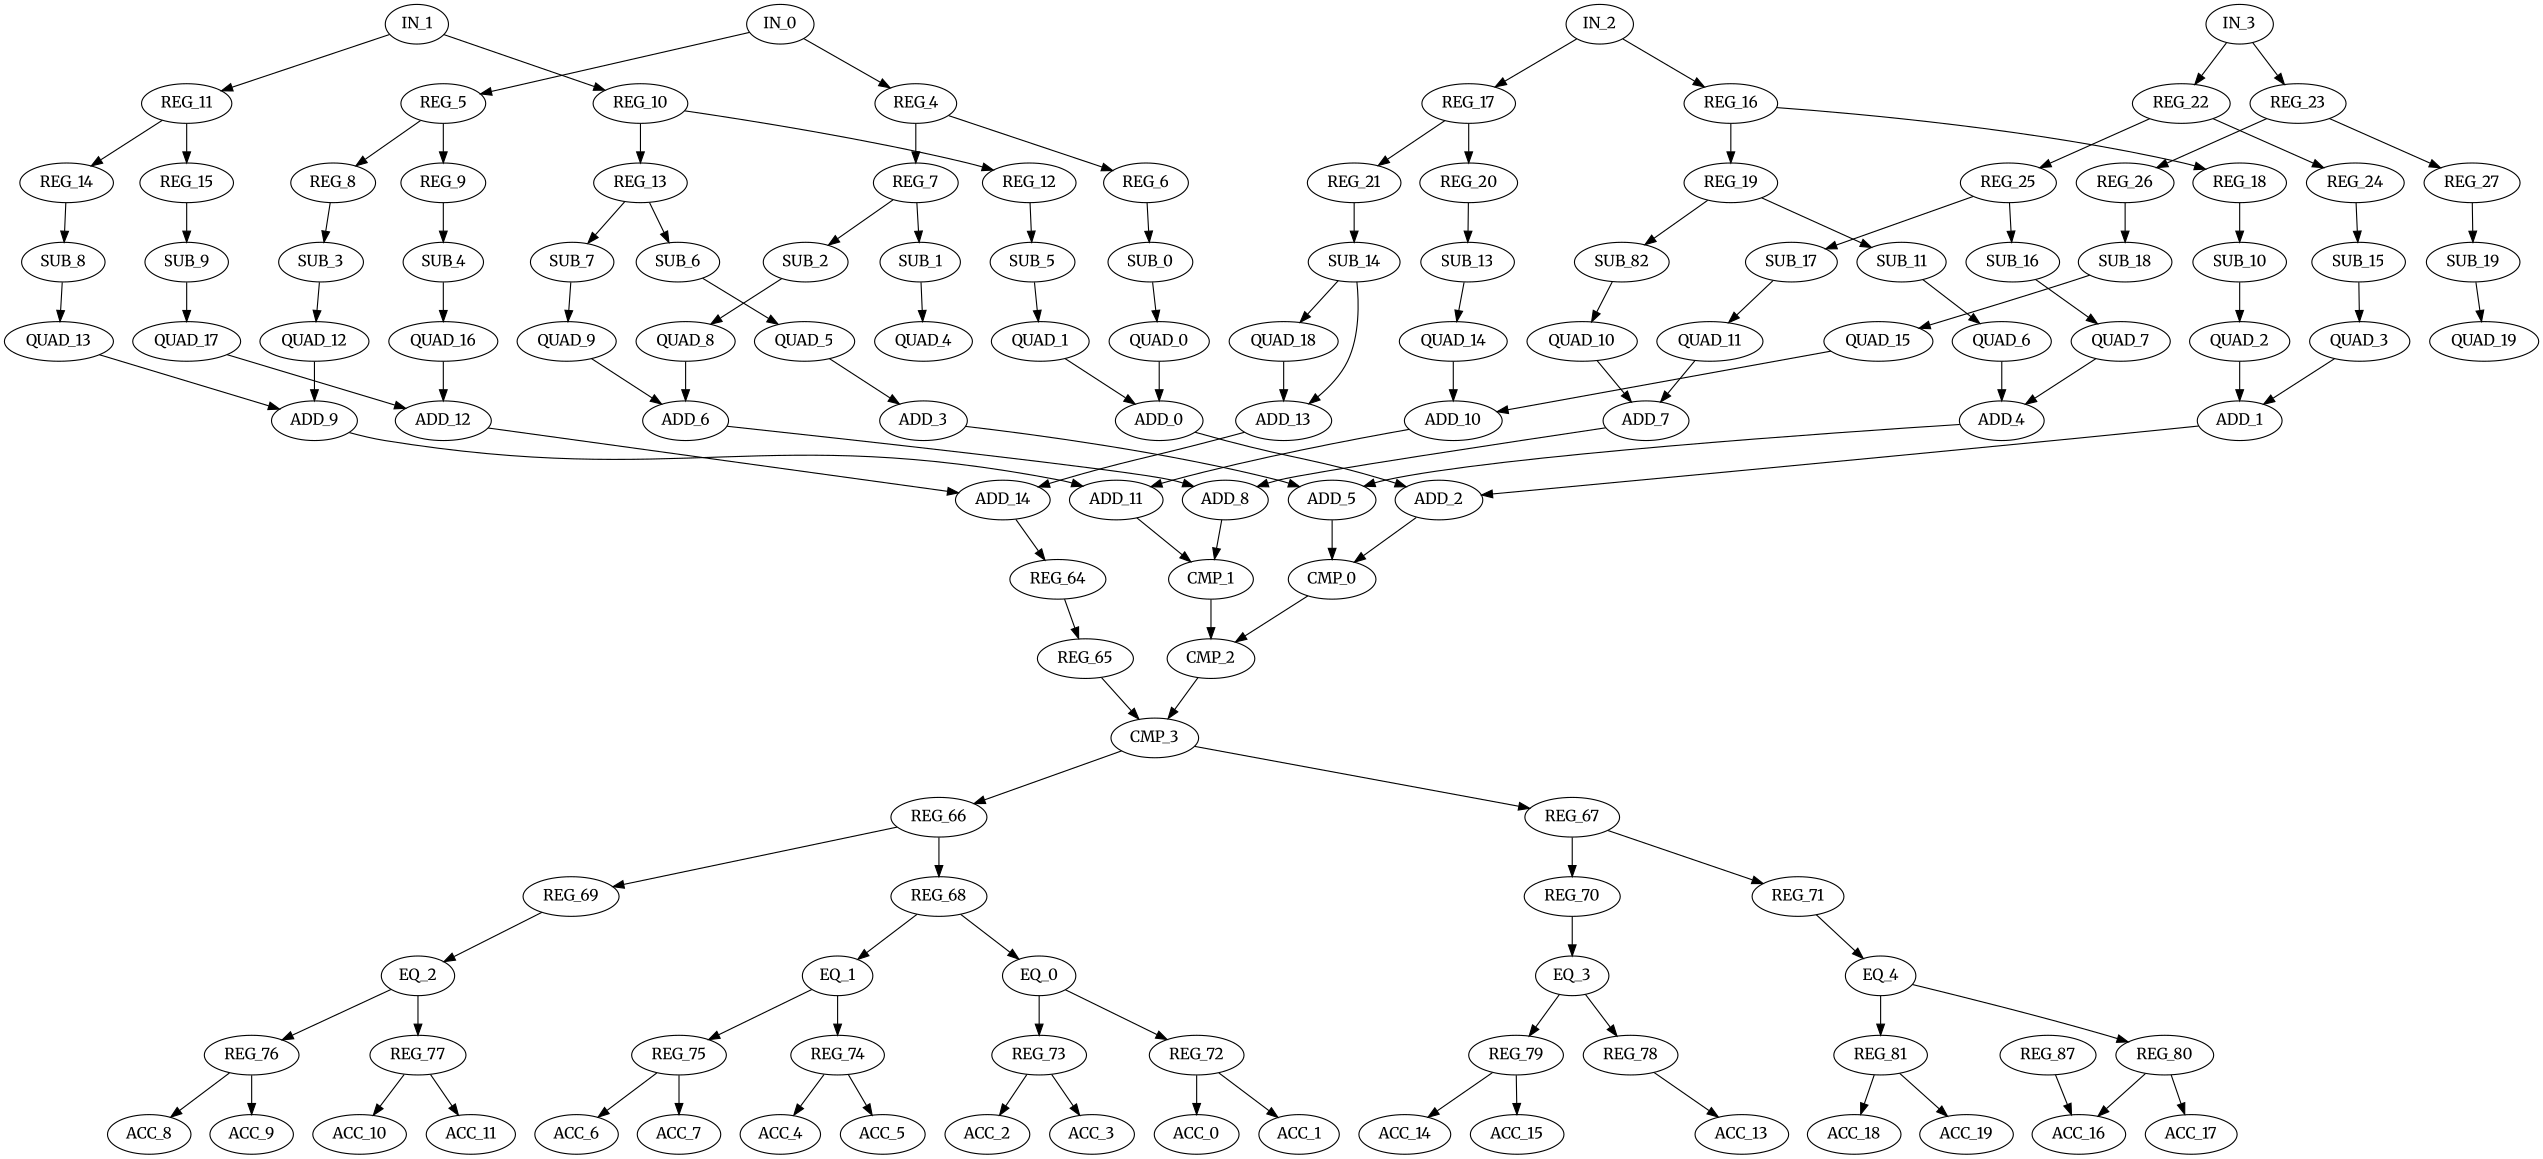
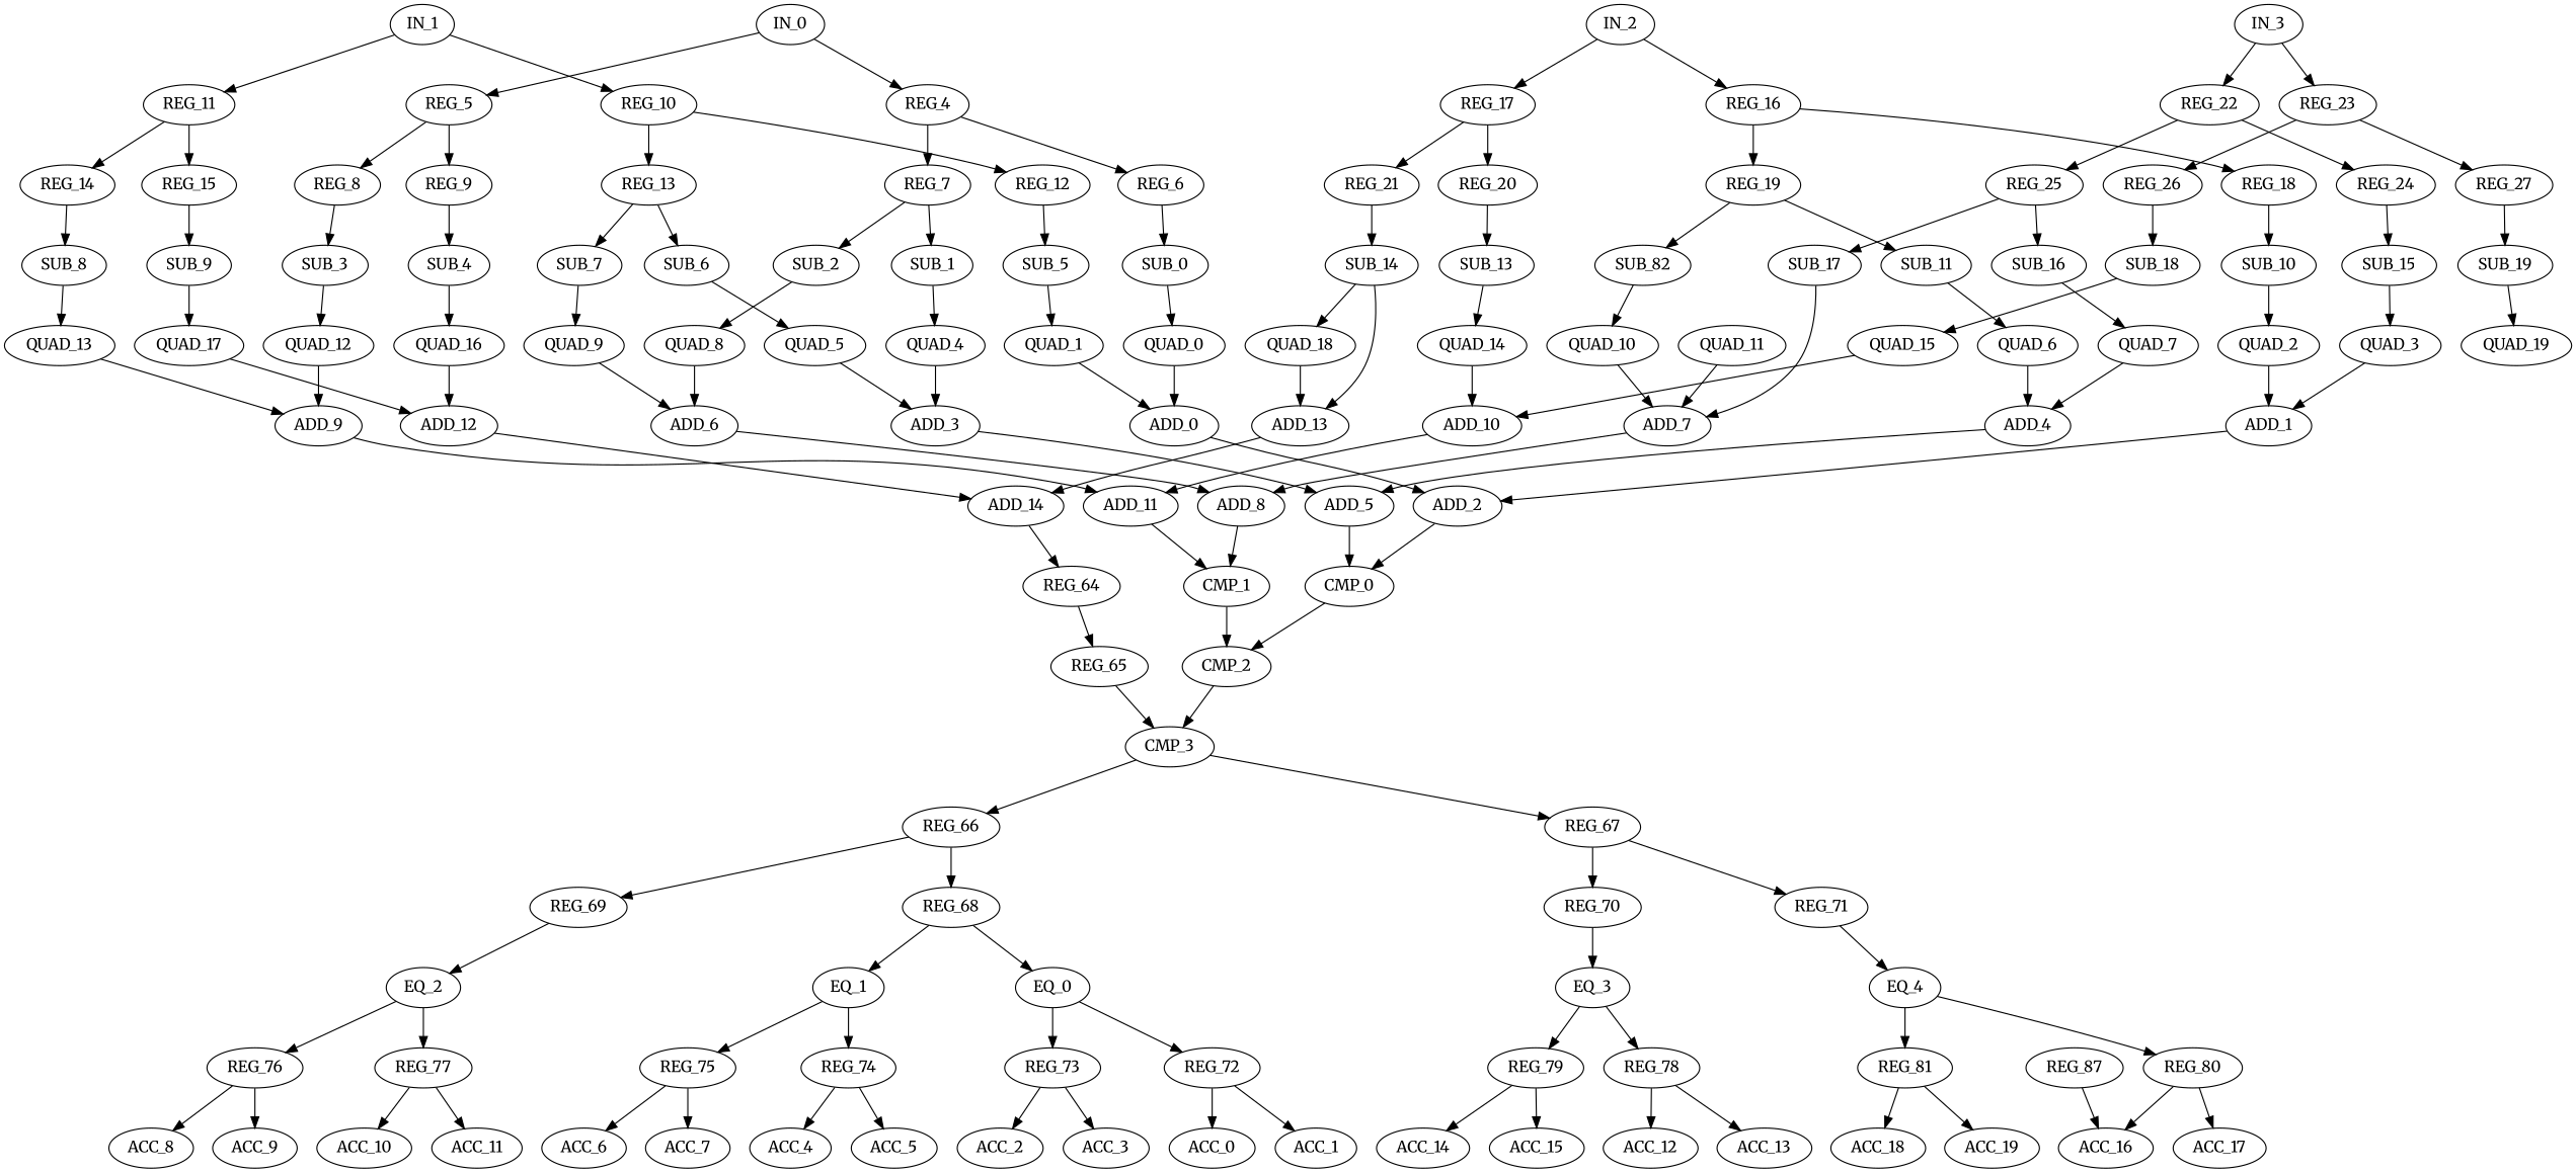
  digraph {
    fontname=Merriweather
    node [fontname=Merriweather]
    edge [fontname=Merriweather]
    QUAD_17
    ADD_12
    ADD_14
    REG_64
    REG_72
    ACC_0
    ACC_1
    IN_1
    REG_10
    REG_11
    REG_12
    REG_13
    REG_14
    REG_15
    SUB_5
    SUB_6
    SUB_7
    SUB_8
    SUB_9
    REG_70
    EQ_3
    REG_78
    REG_79
+   ACC_12
    ACC_13
    ACC_14
    ACC_15
    ADD_13
    IN_2
    REG_16
    REG_17
    REG_18
    REG_19
    REG_20
    REG_21
    SUB_10
    SUB_11
    n38 [label=SUB_82]
    SUB_13
    SUB_14
    EQ_0
    REG_73
    ACC_2
    ACC_3
    ADD_0
    ADD_2
    CMP_0
    CMP_2
    QUAD_0
    QUAD_1
    QUAD_2
    ADD_1
    QUAD_3
    CMP_3
    ADD_3
    ADD_5
    QUAD_4
    QUAD_5
    QUAD_6
    ADD_4
    QUAD_7
    ADD_6
    ADD_8
    CMP_1
    REG_69
    EQ_2
    REG_77
    REG_76
    ACC_10
    ACC_11
    ACC_8
    ACC_9
    QUAD_8
    QUAD_9
    QUAD_10
    ADD_7
    QUAD_11
    ADD_9
    ADD_11
    QUAD_12
    EQ_1
    REG_74
    REG_75
    ACC_4
    ACC_5
    ACC_6
    ACC_7
    QUAD_14
    ADD_10
    QUAD_15
    IN_0
    REG_4
    REG_5
    REG_6
    REG_7
    REG_8
    REG_9
    SUB_0
    SUB_1
    SUB_2
    SUB_3
    SUB_4
    QUAD_16
    QUAD_18
    REG_65
    REG_66
    REG_67
    REG_68
    REG_71
    EQ_4
    REG_80
    ACC_16
    ACC_17
    REG_81
    ACC_18
    ACC_19
    QUAD_13
    SUB_15
    IN_3
    REG_22
    REG_23
    REG_24
    REG_25
    REG_26
    REG_27
    SUB_16
    SUB_17
    SUB_18
    SUB_19
    QUAD_19
    REG_87
    QUAD_17 -> ADD_12
    ADD_12 -> ADD_14
    ADD_14 -> REG_64
    REG_64 -> REG_65
    REG_72 -> ACC_0
    REG_72 -> ACC_1
    IN_1 -> REG_10
    IN_1 -> REG_11
    REG_10 -> REG_12
    REG_10 -> REG_13
    REG_11 -> REG_14
    REG_11 -> REG_15
    REG_12 -> SUB_5
    REG_13 -> SUB_6
    REG_13 -> SUB_7
    REG_14 -> SUB_8
    REG_15 -> SUB_9
    SUB_5 -> QUAD_1
    SUB_6 -> QUAD_5
    SUB_7 -> QUAD_9
    SUB_8 -> QUAD_13
    SUB_9 -> QUAD_17
    REG_70 -> EQ_3
    EQ_3 -> REG_78
    EQ_3 -> REG_79
+   REG_78 -> ACC_12
    REG_78 -> ACC_13
    REG_79 -> ACC_14
    REG_79 -> ACC_15
    ADD_13 -> ADD_14
    IN_2 -> REG_16
    IN_2 -> REG_17
    REG_16 -> REG_18
    REG_16 -> REG_19
    REG_17 -> REG_20
    REG_17 -> REG_21
    REG_18 -> SUB_10
    REG_19 -> SUB_11
    REG_19 -> n38
    REG_20 -> SUB_13
    REG_21 -> SUB_14
    SUB_10 -> QUAD_2
    SUB_11 -> QUAD_6
    n38 -> QUAD_10
    SUB_13 -> QUAD_14
    SUB_14 -> ADD_13
    SUB_14 -> QUAD_18
    EQ_0 -> REG_72
    EQ_0 -> REG_73
    REG_73 -> ACC_2
    REG_73 -> ACC_3
    ADD_0 -> ADD_2
    ADD_2 -> CMP_0
    CMP_0 -> CMP_2
    CMP_2 -> CMP_3
    QUAD_0 -> ADD_0
    QUAD_1 -> ADD_0
    QUAD_2 -> ADD_1
    ADD_1 -> ADD_2
    QUAD_3 -> ADD_1
    CMP_3 -> REG_66
    CMP_3 -> REG_67
    ADD_3 -> ADD_5
    ADD_5 -> CMP_0
+   QUAD_4 -> ADD_3
    QUAD_5 -> ADD_3
    QUAD_6 -> ADD_4
    ADD_4 -> ADD_5
    QUAD_7 -> ADD_4
    ADD_6 -> ADD_8
    ADD_8 -> CMP_1
    CMP_1 -> CMP_2
    REG_69 -> EQ_2
    EQ_2 -> REG_77
    EQ_2 -> REG_76
    REG_77 -> ACC_10
    REG_77 -> ACC_11
    REG_76 -> ACC_8
    REG_76 -> ACC_9
    QUAD_8 -> ADD_6
    QUAD_9 -> ADD_6
    QUAD_10 -> ADD_7
    ADD_7 -> ADD_8
    QUAD_11 -> ADD_7
    ADD_9 -> ADD_11
    ADD_11 -> CMP_1
    QUAD_12 -> ADD_9
    EQ_1 -> REG_74
    EQ_1 -> REG_75
    REG_74 -> ACC_4
    REG_74 -> ACC_5
    REG_75 -> ACC_6
    REG_75 -> ACC_7
    QUAD_14 -> ADD_10
    ADD_10 -> ADD_11
    QUAD_15 -> ADD_10
    IN_0 -> REG_4
    IN_0 -> REG_5
    REG_4 -> REG_6
    REG_4 -> REG_7
    REG_5 -> REG_8
    REG_5 -> REG_9
    REG_6 -> SUB_0
    REG_7 -> SUB_1
    REG_7 -> SUB_2
    REG_8 -> SUB_3
    REG_9 -> SUB_4
    SUB_0 -> QUAD_0
    SUB_1 -> QUAD_4
    SUB_2 -> QUAD_8
    SUB_3 -> QUAD_12
    SUB_4 -> QUAD_16
    QUAD_16 -> ADD_12
    QUAD_18 -> ADD_13
    REG_65 -> CMP_3
    REG_66 -> REG_69
    REG_66 -> REG_68
    REG_67 -> REG_70
    REG_67 -> REG_71
    REG_68 -> EQ_0
    REG_68 -> EQ_1
    REG_71 -> EQ_4
    EQ_4 -> REG_80
    EQ_4 -> REG_81
    REG_80 -> ACC_16
    REG_80 -> ACC_17
    REG_81 -> ACC_18
    REG_81 -> ACC_19
    QUAD_13 -> ADD_9
    SUB_15 -> QUAD_3
    IN_3 -> REG_22
    IN_3 -> REG_23
    REG_22 -> REG_24
    REG_22 -> REG_25
    REG_23 -> REG_26
    REG_23 -> REG_27
    REG_24 -> SUB_15
    REG_25 -> SUB_16
    REG_25 -> SUB_17
    REG_26 -> SUB_18
    REG_27 -> SUB_19
    SUB_16 -> QUAD_7
-   SUB_17 -> QUAD_11
+   SUB_17 -> ADD_7
    SUB_18 -> QUAD_15
    SUB_19 -> QUAD_19
    REG_87 -> ACC_16
  }
